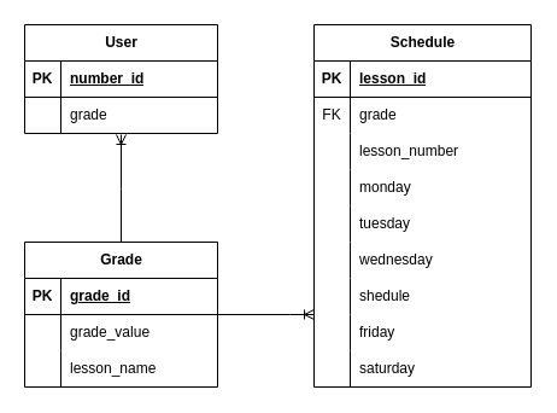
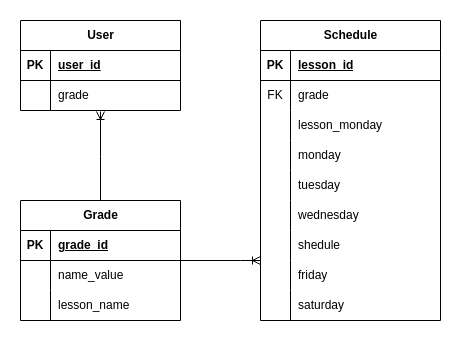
  <mxCell id="0" />
  <mxCell id="1" parent="0" />
  <mxCell id="2" value="User" style="shape=table;startSize=30;container=1;collapsible=1;childLayout=tableLayout;fixedRows=1;rowLines=0;fontStyle=1;align=center;resizeLast=1;html=1;" vertex="1" parent="1"><mxGeometry x="20" y="20" width="160" height="90" as="geometry"><mxRectangle x="130" y="160" width="70" height="30" as="alternateBounds" /></mxGeometry></mxCell>
  <mxCell id="3" value="" style="shape=tableRow;horizontal=0;startSize=0;swimlaneHead=0;swimlaneBody=0;fillColor=none;collapsible=0;dropTarget=0;points=[[0,0.5],[1,0.5]];portConstraint=eastwest;top=0;left=0;right=0;bottom=1;" vertex="1" parent="2"><mxGeometry y="30" width="160" height="30" as="geometry" /></mxCell>
  <mxCell id="4" value="PK" style="shape=partialRectangle;connectable=0;fillColor=none;top=0;left=0;bottom=0;right=0;fontStyle=1;overflow=hidden;whiteSpace=wrap;html=1;" vertex="1" parent="3"><mxGeometry width="30" height="30" as="geometry"><mxRectangle width="30" height="30" as="alternateBounds" /></mxGeometry></mxCell>
- <mxCell id="5" value="number_id" style="shape=partialRectangle;connectable=0;fillColor=none;top=0;left=0;bottom=0;right=0;align=left;spacingLeft=6;fontStyle=5;overflow=hidden;whiteSpace=wrap;html=1;" vertex="1" parent="3"><mxGeometry x="30" width="130" height="30" as="geometry"><mxRectangle width="130" height="30" as="alternateBounds" /></mxGeometry></mxCell>
+ <mxCell id="5" value="user_id" style="shape=partialRectangle;connectable=0;fillColor=none;top=0;left=0;bottom=0;right=0;align=left;spacingLeft=6;fontStyle=5;overflow=hidden;whiteSpace=wrap;html=1;" vertex="1" parent="3"><mxGeometry x="30" width="130" height="30" as="geometry"><mxRectangle width="130" height="30" as="alternateBounds" /></mxGeometry></mxCell>
  <mxCell id="6" value="" style="shape=tableRow;horizontal=0;startSize=0;swimlaneHead=0;swimlaneBody=0;fillColor=none;collapsible=0;dropTarget=0;points=[[0,0.5],[1,0.5]];portConstraint=eastwest;top=0;left=0;right=0;bottom=0;" vertex="1" parent="2"><mxGeometry y="60" width="160" height="30" as="geometry" /></mxCell>
  <mxCell id="7" value="" style="shape=partialRectangle;connectable=0;fillColor=none;top=0;left=0;bottom=0;right=0;editable=1;overflow=hidden;whiteSpace=wrap;html=1;" vertex="1" parent="6"><mxGeometry width="30" height="30" as="geometry"><mxRectangle width="30" height="30" as="alternateBounds" /></mxGeometry></mxCell>
  <mxCell id="8" value="grade" style="shape=partialRectangle;connectable=0;fillColor=none;top=0;left=0;bottom=0;right=0;align=left;spacingLeft=6;overflow=hidden;whiteSpace=wrap;html=1;" vertex="1" parent="6"><mxGeometry x="30" width="130" height="30" as="geometry"><mxRectangle width="130" height="30" as="alternateBounds" /></mxGeometry></mxCell>
  <mxCell id="9" value="Schedule" style="shape=table;startSize=30;container=1;collapsible=1;childLayout=tableLayout;fixedRows=1;rowLines=0;fontStyle=1;align=center;resizeLast=1;html=1;" vertex="1" parent="1"><mxGeometry x="260" y="20" width="180" height="300" as="geometry"><mxRectangle x="130" y="160" width="70" height="30" as="alternateBounds" /></mxGeometry></mxCell>
  <mxCell id="10" value="" style="shape=tableRow;horizontal=0;startSize=0;swimlaneHead=0;swimlaneBody=0;fillColor=none;collapsible=0;dropTarget=0;points=[[0,0.5],[1,0.5]];portConstraint=eastwest;top=0;left=0;right=0;bottom=1;" vertex="1" parent="9"><mxGeometry y="30" width="180" height="30" as="geometry" /></mxCell>
  <mxCell id="11" value="PK" style="shape=partialRectangle;connectable=0;fillColor=none;top=0;left=0;bottom=0;right=0;fontStyle=1;overflow=hidden;whiteSpace=wrap;html=1;" vertex="1" parent="10"><mxGeometry width="30" height="30" as="geometry"><mxRectangle width="30" height="30" as="alternateBounds" /></mxGeometry></mxCell>
  <mxCell id="12" value="lesson_id" style="shape=partialRectangle;connectable=0;fillColor=none;top=0;left=0;bottom=0;right=0;align=left;spacingLeft=6;fontStyle=5;overflow=hidden;whiteSpace=wrap;html=1;" vertex="1" parent="10"><mxGeometry x="30" width="150" height="30" as="geometry"><mxRectangle width="150" height="30" as="alternateBounds" /></mxGeometry></mxCell>
  <mxCell id="13" value="" style="shape=tableRow;horizontal=0;startSize=0;swimlaneHead=0;swimlaneBody=0;fillColor=none;collapsible=0;dropTarget=0;points=[[0,0.5],[1,0.5]];portConstraint=eastwest;top=0;left=0;right=0;bottom=0;" vertex="1" parent="9"><mxGeometry y="60" width="180" height="30" as="geometry" /></mxCell>
  <mxCell id="14" value="FK" style="shape=partialRectangle;connectable=0;fillColor=none;top=0;left=0;bottom=0;right=0;editable=1;overflow=hidden;whiteSpace=wrap;html=1;" vertex="1" parent="13"><mxGeometry width="30" height="30" as="geometry"><mxRectangle width="30" height="30" as="alternateBounds" /></mxGeometry></mxCell>
  <mxCell id="15" value="grade" style="shape=partialRectangle;connectable=0;fillColor=none;top=0;left=0;bottom=0;right=0;align=left;spacingLeft=6;overflow=hidden;whiteSpace=wrap;html=1;" vertex="1" parent="13"><mxGeometry x="30" width="150" height="30" as="geometry"><mxRectangle width="150" height="30" as="alternateBounds" /></mxGeometry></mxCell>
  <mxCell id="16" value="" style="shape=tableRow;horizontal=0;startSize=0;swimlaneHead=0;swimlaneBody=0;fillColor=none;collapsible=0;dropTarget=0;points=[[0,0.5],[1,0.5]];portConstraint=eastwest;top=0;left=0;right=0;bottom=0;" vertex="1" parent="9"><mxGeometry y="90" width="180" height="30" as="geometry" /></mxCell>
  <mxCell id="17" value="" style="shape=partialRectangle;connectable=0;fillColor=none;top=0;left=0;bottom=0;right=0;editable=1;overflow=hidden;whiteSpace=wrap;html=1;" vertex="1" parent="16"><mxGeometry width="30" height="30" as="geometry"><mxRectangle width="30" height="30" as="alternateBounds" /></mxGeometry></mxCell>
- <mxCell id="18" value="lesson_number" style="shape=partialRectangle;connectable=0;fillColor=none;top=0;left=0;bottom=0;right=0;align=left;spacingLeft=6;overflow=hidden;whiteSpace=wrap;html=1;" vertex="1" parent="16"><mxGeometry x="30" width="150" height="30" as="geometry"><mxRectangle width="150" height="30" as="alternateBounds" /></mxGeometry></mxCell>
+ <mxCell id="18" value="lesson_monday" style="shape=partialRectangle;connectable=0;fillColor=none;top=0;left=0;bottom=0;right=0;align=left;spacingLeft=6;overflow=hidden;whiteSpace=wrap;html=1;" vertex="1" parent="16"><mxGeometry x="30" width="150" height="30" as="geometry"><mxRectangle width="150" height="30" as="alternateBounds" /></mxGeometry></mxCell>
  <mxCell id="19" value="" style="shape=tableRow;horizontal=0;startSize=0;swimlaneHead=0;swimlaneBody=0;fillColor=none;collapsible=0;dropTarget=0;points=[[0,0.5],[1,0.5]];portConstraint=eastwest;top=0;left=0;right=0;bottom=0;" vertex="1" parent="9"><mxGeometry y="120" width="180" height="30" as="geometry" /></mxCell>
  <mxCell id="20" value="" style="shape=partialRectangle;connectable=0;fillColor=none;top=0;left=0;bottom=0;right=0;editable=1;overflow=hidden;whiteSpace=wrap;html=1;" vertex="1" parent="19"><mxGeometry width="30" height="30" as="geometry"><mxRectangle width="30" height="30" as="alternateBounds" /></mxGeometry></mxCell>
  <mxCell id="21" value="monday" style="shape=partialRectangle;connectable=0;fillColor=none;top=0;left=0;bottom=0;right=0;align=left;spacingLeft=6;overflow=hidden;whiteSpace=wrap;html=1;" vertex="1" parent="19"><mxGeometry x="30" width="150" height="30" as="geometry"><mxRectangle width="150" height="30" as="alternateBounds" /></mxGeometry></mxCell>
  <mxCell id="22" value="" style="shape=tableRow;horizontal=0;startSize=0;swimlaneHead=0;swimlaneBody=0;fillColor=none;collapsible=0;dropTarget=0;points=[[0,0.5],[1,0.5]];portConstraint=eastwest;top=0;left=0;right=0;bottom=0;" vertex="1" parent="9"><mxGeometry y="150" width="180" height="30" as="geometry" /></mxCell>
  <mxCell id="23" value="" style="shape=partialRectangle;connectable=0;fillColor=none;top=0;left=0;bottom=0;right=0;editable=1;overflow=hidden;whiteSpace=wrap;html=1;" vertex="1" parent="22"><mxGeometry width="30" height="30" as="geometry"><mxRectangle width="30" height="30" as="alternateBounds" /></mxGeometry></mxCell>
  <mxCell id="24" value="tuesday" style="shape=partialRectangle;connectable=0;fillColor=none;top=0;left=0;bottom=0;right=0;align=left;spacingLeft=6;overflow=hidden;whiteSpace=wrap;html=1;" vertex="1" parent="22"><mxGeometry x="30" width="150" height="30" as="geometry"><mxRectangle width="150" height="30" as="alternateBounds" /></mxGeometry></mxCell>
  <mxCell id="25" value="" style="shape=tableRow;horizontal=0;startSize=0;swimlaneHead=0;swimlaneBody=0;fillColor=none;collapsible=0;dropTarget=0;points=[[0,0.5],[1,0.5]];portConstraint=eastwest;top=0;left=0;right=0;bottom=0;" vertex="1" parent="9"><mxGeometry y="180" width="180" height="30" as="geometry" /></mxCell>
  <mxCell id="26" value="" style="shape=partialRectangle;connectable=0;fillColor=none;top=0;left=0;bottom=0;right=0;editable=1;overflow=hidden;whiteSpace=wrap;html=1;" vertex="1" parent="25"><mxGeometry width="30" height="30" as="geometry"><mxRectangle width="30" height="30" as="alternateBounds" /></mxGeometry></mxCell>
  <mxCell id="27" value="wednesday" style="shape=partialRectangle;connectable=0;fillColor=none;top=0;left=0;bottom=0;right=0;align=left;spacingLeft=6;overflow=hidden;whiteSpace=wrap;html=1;" vertex="1" parent="25"><mxGeometry x="30" width="150" height="30" as="geometry"><mxRectangle width="150" height="30" as="alternateBounds" /></mxGeometry></mxCell>
  <mxCell id="28" value="" style="shape=tableRow;horizontal=0;startSize=0;swimlaneHead=0;swimlaneBody=0;fillColor=none;collapsible=0;dropTarget=0;points=[[0,0.5],[1,0.5]];portConstraint=eastwest;top=0;left=0;right=0;bottom=0;" vertex="1" parent="9"><mxGeometry y="210" width="180" height="30" as="geometry" /></mxCell>
  <mxCell id="29" value="" style="shape=partialRectangle;connectable=0;fillColor=none;top=0;left=0;bottom=0;right=0;editable=1;overflow=hidden;whiteSpace=wrap;html=1;" vertex="1" parent="28"><mxGeometry width="30" height="30" as="geometry"><mxRectangle width="30" height="30" as="alternateBounds" /></mxGeometry></mxCell>
  <mxCell id="30" value="shedule" style="shape=partialRectangle;connectable=0;fillColor=none;top=0;left=0;bottom=0;right=0;align=left;spacingLeft=6;overflow=hidden;whiteSpace=wrap;html=1;" vertex="1" parent="28"><mxGeometry x="30" width="150" height="30" as="geometry"><mxRectangle width="150" height="30" as="alternateBounds" /></mxGeometry></mxCell>
  <mxCell id="31" value="" style="shape=tableRow;horizontal=0;startSize=0;swimlaneHead=0;swimlaneBody=0;fillColor=none;collapsible=0;dropTarget=0;points=[[0,0.5],[1,0.5]];portConstraint=eastwest;top=0;left=0;right=0;bottom=0;" vertex="1" parent="9"><mxGeometry y="240" width="180" height="30" as="geometry" /></mxCell>
  <mxCell id="32" value="" style="shape=partialRectangle;connectable=0;fillColor=none;top=0;left=0;bottom=0;right=0;editable=1;overflow=hidden;whiteSpace=wrap;html=1;" vertex="1" parent="31"><mxGeometry width="30" height="30" as="geometry"><mxRectangle width="30" height="30" as="alternateBounds" /></mxGeometry></mxCell>
  <mxCell id="33" value="friday" style="shape=partialRectangle;connectable=0;fillColor=none;top=0;left=0;bottom=0;right=0;align=left;spacingLeft=6;overflow=hidden;whiteSpace=wrap;html=1;" vertex="1" parent="31"><mxGeometry x="30" width="150" height="30" as="geometry"><mxRectangle width="150" height="30" as="alternateBounds" /></mxGeometry></mxCell>
  <mxCell id="34" value="" style="shape=tableRow;horizontal=0;startSize=0;swimlaneHead=0;swimlaneBody=0;fillColor=none;collapsible=0;dropTarget=0;points=[[0,0.5],[1,0.5]];portConstraint=eastwest;top=0;left=0;right=0;bottom=0;" vertex="1" parent="9"><mxGeometry y="270" width="180" height="30" as="geometry" /></mxCell>
  <mxCell id="35" value="" style="shape=partialRectangle;connectable=0;fillColor=none;top=0;left=0;bottom=0;right=0;editable=1;overflow=hidden;whiteSpace=wrap;html=1;" vertex="1" parent="34"><mxGeometry width="30" height="30" as="geometry"><mxRectangle width="30" height="30" as="alternateBounds" /></mxGeometry></mxCell>
  <mxCell id="36" value="saturday" style="shape=partialRectangle;connectable=0;fillColor=none;top=0;left=0;bottom=0;right=0;align=left;spacingLeft=6;overflow=hidden;whiteSpace=wrap;html=1;" vertex="1" parent="34"><mxGeometry x="30" width="150" height="30" as="geometry"><mxRectangle width="150" height="30" as="alternateBounds" /></mxGeometry></mxCell>
  <mxCell id="37" value="Grade" style="shape=table;startSize=30;container=1;collapsible=1;childLayout=tableLayout;fixedRows=1;rowLines=0;fontStyle=1;align=center;resizeLast=1;html=1;" vertex="1" parent="1"><mxGeometry x="20" y="200" width="160" height="120" as="geometry"><mxRectangle x="130" y="160" width="70" height="30" as="alternateBounds" /></mxGeometry></mxCell>
  <mxCell id="38" value="" style="shape=tableRow;horizontal=0;startSize=0;swimlaneHead=0;swimlaneBody=0;fillColor=none;collapsible=0;dropTarget=0;points=[[0,0.5],[1,0.5]];portConstraint=eastwest;top=0;left=0;right=0;bottom=1;" vertex="1" parent="37"><mxGeometry y="30" width="160" height="30" as="geometry" /></mxCell>
  <mxCell id="39" value="PK" style="shape=partialRectangle;connectable=0;fillColor=none;top=0;left=0;bottom=0;right=0;fontStyle=1;overflow=hidden;whiteSpace=wrap;html=1;" vertex="1" parent="38"><mxGeometry width="30" height="30" as="geometry"><mxRectangle width="30" height="30" as="alternateBounds" /></mxGeometry></mxCell>
  <mxCell id="40" value="grade_id" style="shape=partialRectangle;connectable=0;fillColor=none;top=0;left=0;bottom=0;right=0;align=left;spacingLeft=6;fontStyle=5;overflow=hidden;whiteSpace=wrap;html=1;" vertex="1" parent="38"><mxGeometry x="30" width="130" height="30" as="geometry"><mxRectangle width="130" height="30" as="alternateBounds" /></mxGeometry></mxCell>
  <mxCell id="41" value="" style="shape=tableRow;horizontal=0;startSize=0;swimlaneHead=0;swimlaneBody=0;fillColor=none;collapsible=0;dropTarget=0;points=[[0,0.5],[1,0.5]];portConstraint=eastwest;top=0;left=0;right=0;bottom=0;" vertex="1" parent="37"><mxGeometry y="60" width="160" height="30" as="geometry" /></mxCell>
  <mxCell id="42" value="" style="shape=partialRectangle;connectable=0;fillColor=none;top=0;left=0;bottom=0;right=0;editable=1;overflow=hidden;whiteSpace=wrap;html=1;" vertex="1" parent="41"><mxGeometry width="30" height="30" as="geometry"><mxRectangle width="30" height="30" as="alternateBounds" /></mxGeometry></mxCell>
- <mxCell id="43" value="grade_value" style="shape=partialRectangle;connectable=0;fillColor=none;top=0;left=0;bottom=0;right=0;align=left;spacingLeft=6;overflow=hidden;whiteSpace=wrap;html=1;" vertex="1" parent="41"><mxGeometry x="30" width="130" height="30" as="geometry"><mxRectangle width="130" height="30" as="alternateBounds" /></mxGeometry></mxCell>
+ <mxCell id="43" value="name_value" style="shape=partialRectangle;connectable=0;fillColor=none;top=0;left=0;bottom=0;right=0;align=left;spacingLeft=6;overflow=hidden;whiteSpace=wrap;html=1;" vertex="1" parent="41"><mxGeometry x="30" width="130" height="30" as="geometry"><mxRectangle width="130" height="30" as="alternateBounds" /></mxGeometry></mxCell>
  <mxCell id="44" value="" style="shape=tableRow;horizontal=0;startSize=0;swimlaneHead=0;swimlaneBody=0;fillColor=none;collapsible=0;dropTarget=0;points=[[0,0.5],[1,0.5]];portConstraint=eastwest;top=0;left=0;right=0;bottom=0;" vertex="1" parent="37"><mxGeometry y="90" width="160" height="30" as="geometry" /></mxCell>
  <mxCell id="45" value="" style="shape=partialRectangle;connectable=0;fillColor=none;top=0;left=0;bottom=0;right=0;editable=1;overflow=hidden;whiteSpace=wrap;html=1;" vertex="1" parent="44"><mxGeometry width="30" height="30" as="geometry"><mxRectangle width="30" height="30" as="alternateBounds" /></mxGeometry></mxCell>
  <mxCell id="46" value="lesson_name" style="shape=partialRectangle;connectable=0;fillColor=none;top=0;left=0;bottom=0;right=0;align=left;spacingLeft=6;overflow=hidden;whiteSpace=wrap;html=1;" vertex="1" parent="44"><mxGeometry x="30" width="130" height="30" as="geometry"><mxRectangle width="130" height="30" as="alternateBounds" /></mxGeometry></mxCell>
  <mxCell id="47" value="" style="edgeStyle=orthogonalEdgeStyle;fontSize=12;html=1;endArrow=ERoneToMany;rounded=0;exitX=0.5;exitY=0;exitDx=0;exitDy=0;" edge="1" parent="1" source="37"><mxGeometry width="100" height="100" relative="1" as="geometry"><mxPoint x="140" y="170" as="sourcePoint" /><mxPoint x="100" y="111" as="targetPoint" /></mxGeometry></mxCell>
  <mxCell id="48" value="" style="edgeStyle=orthogonalEdgeStyle;fontSize=12;html=1;endArrow=ERoneToMany;rounded=0;" edge="1" parent="1" source="37" target="9"><mxGeometry width="100" height="100" relative="1" as="geometry"><mxPoint x="110" y="210" as="sourcePoint" /><mxPoint x="110" y="121" as="targetPoint" /><Array as="points"><mxPoint x="240" y="260" /><mxPoint x="240" y="260" /></Array></mxGeometry></mxCell>
